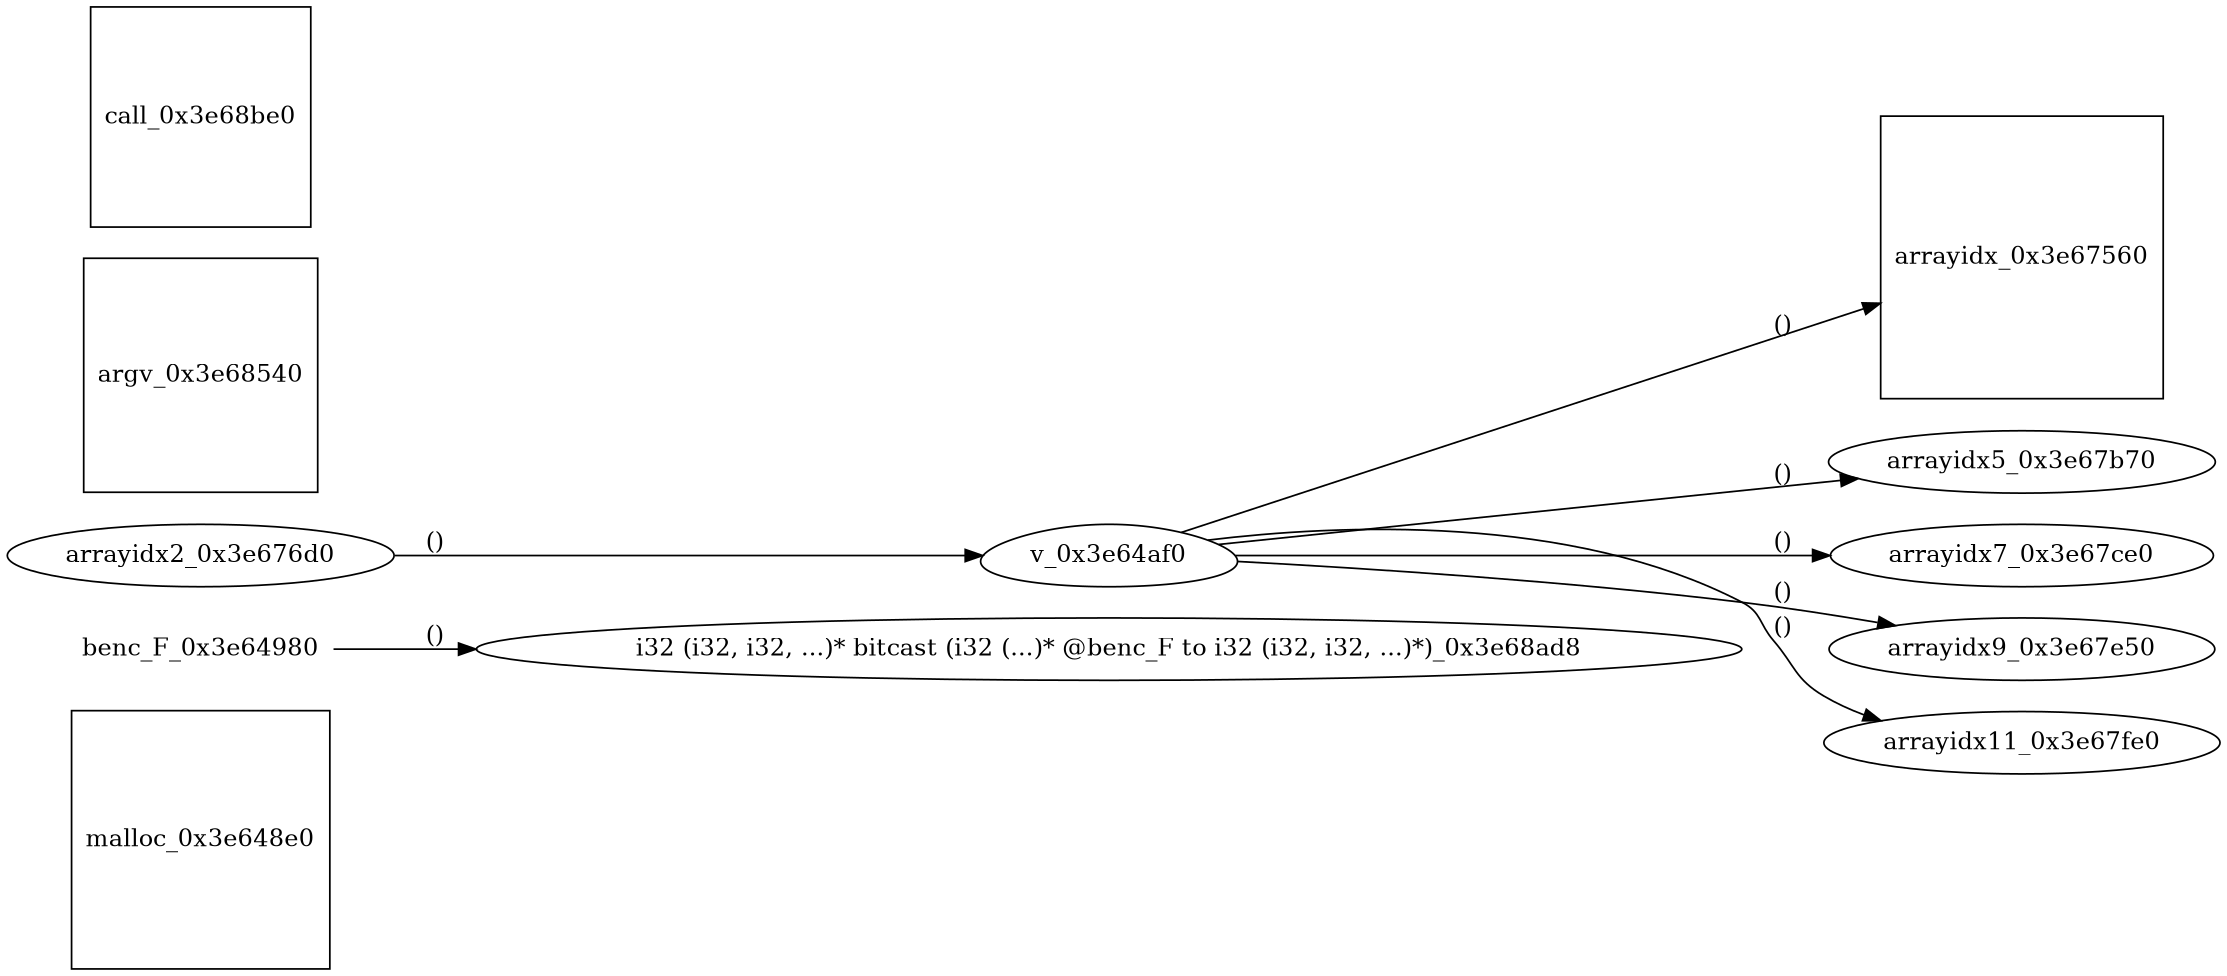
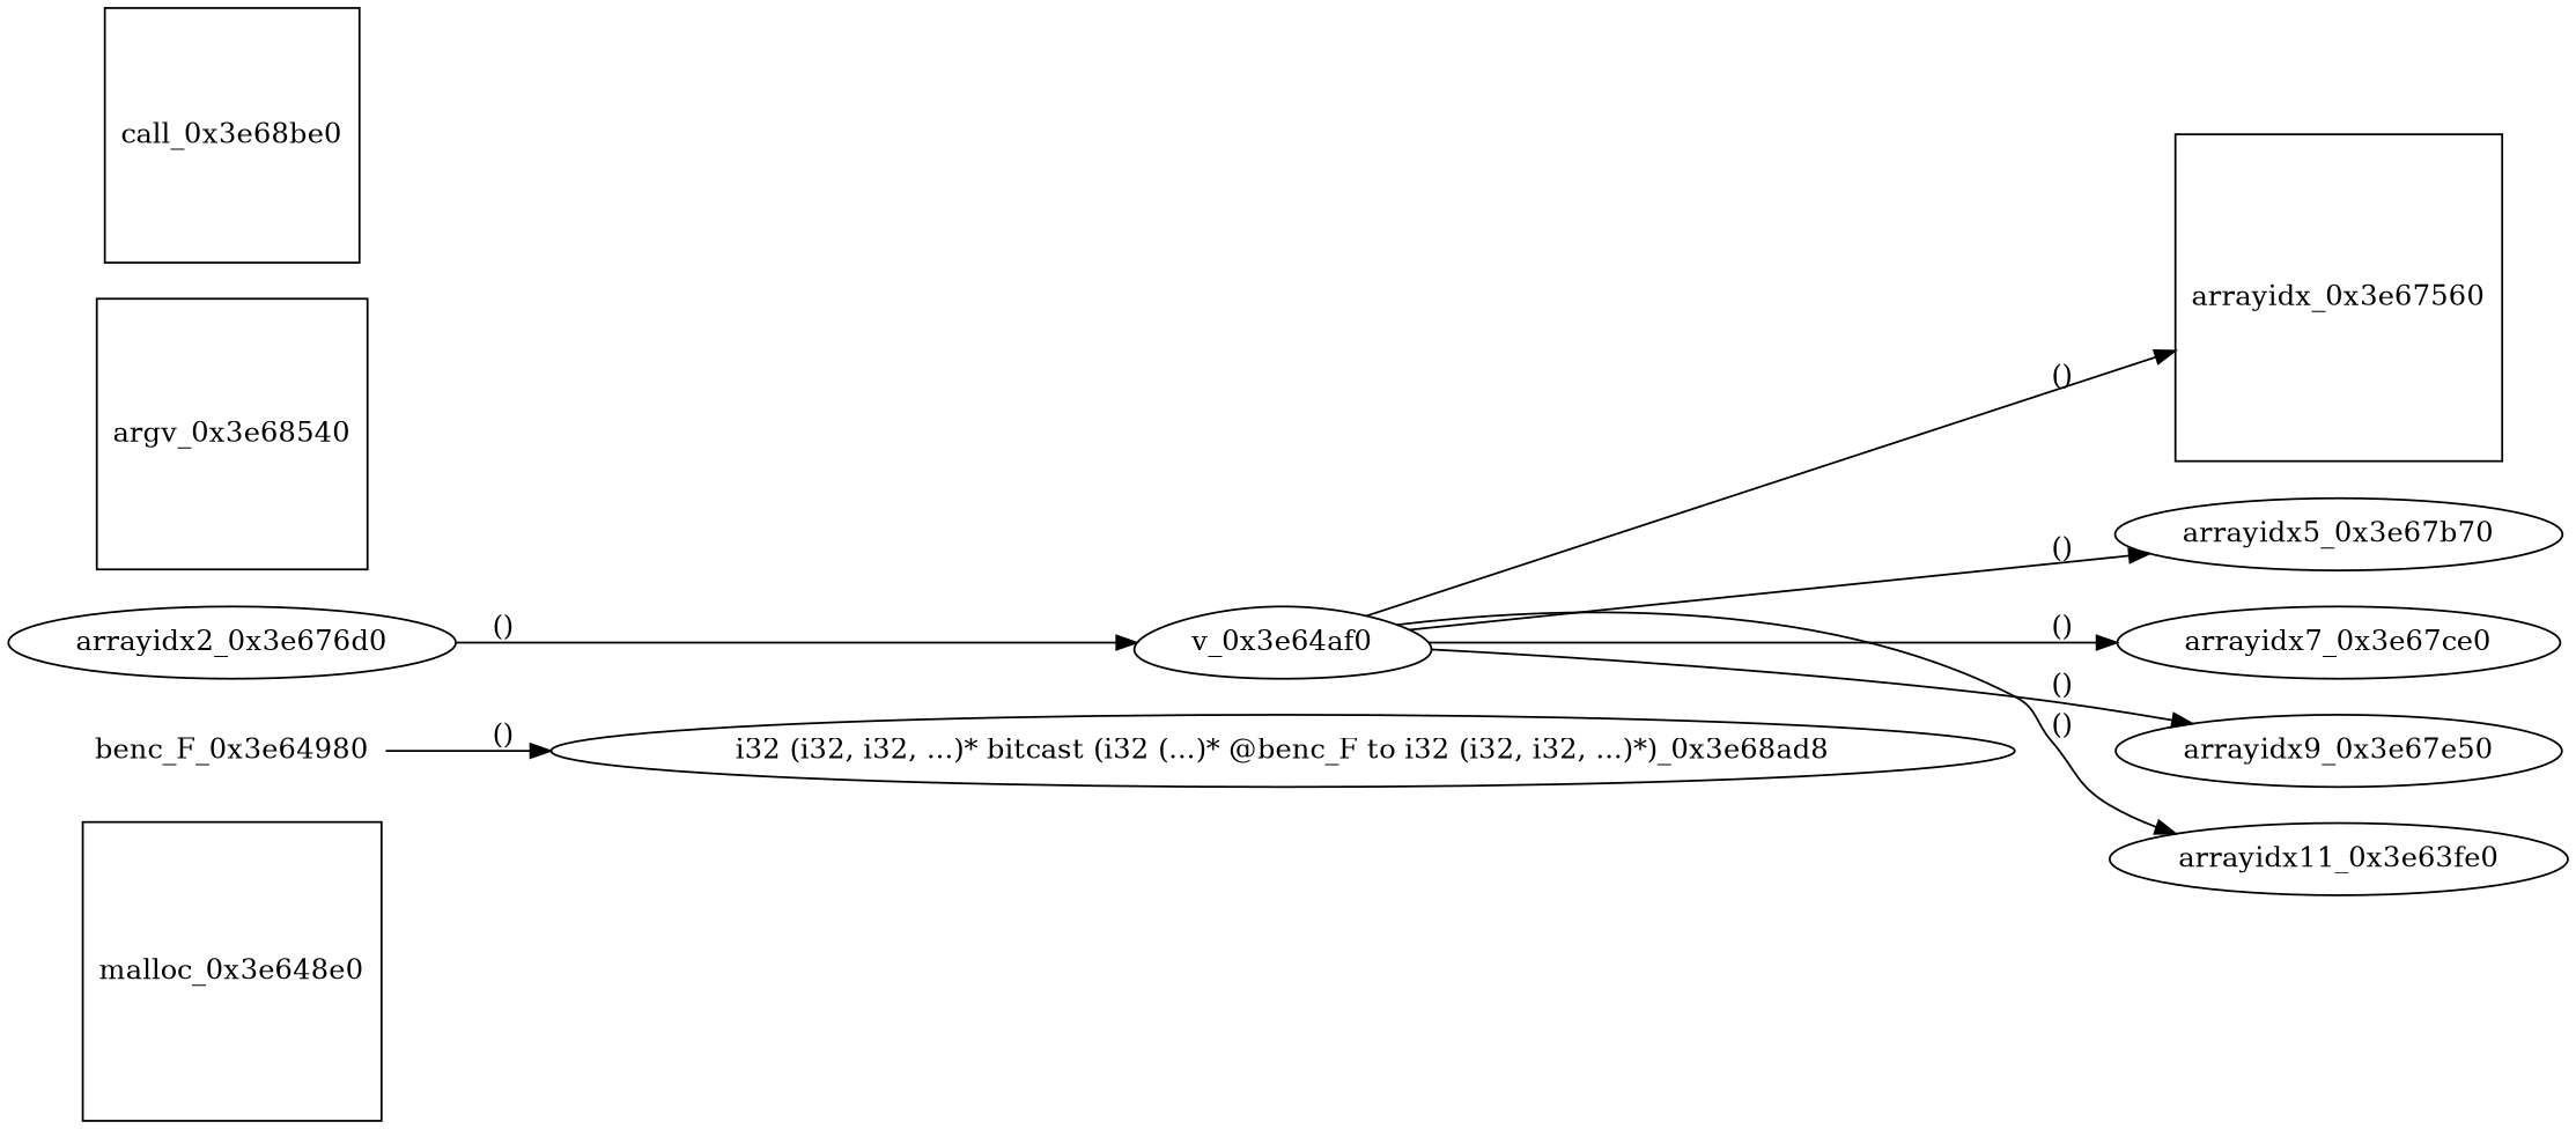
  digraph {
    rankdir=LR
    node [shape=ellipse]
    malloc_0x3e648e0 [shape=square]
    benc_F_0x3e64980 [shape=plaintext]
    "i32 (i32, i32, ...)* bitcast (i32 (...)* @benc_F to i32 (i32, i32, ...)*)_0x3e68ad8"
    v_0x3e64af0 [shape=egg]
    arrayidx_0x3e67560 [shape=square]
    arrayidx5_0x3e67b70
    arrayidx7_0x3e67ce0
    arrayidx9_0x3e67e50
-   arrayidx11_0x3e67fe0
+   arrayidx11_0x3e67fe0 [label=arrayidx11_0x3e63fe0]
    arrayidx2_0x3e676d0
    argv_0x3e68540 [shape=square]
    call_0x3e68be0 [shape=square]
    benc_F_0x3e64980 -> "i32 (i32, i32, ...)* bitcast (i32 (...)* @benc_F to i32 (i32, i32, ...)*)_0x3e68ad8" [label="()"]
    v_0x3e64af0 -> arrayidx_0x3e67560 [label="()"]
    v_0x3e64af0 -> arrayidx5_0x3e67b70 [label="()"]
    v_0x3e64af0 -> arrayidx7_0x3e67ce0 [label="()"]
    v_0x3e64af0 -> arrayidx9_0x3e67e50 [label="()"]
    v_0x3e64af0 -> arrayidx11_0x3e67fe0 [label="()"]
    arrayidx2_0x3e676d0 -> v_0x3e64af0 [label="()"]
  }
